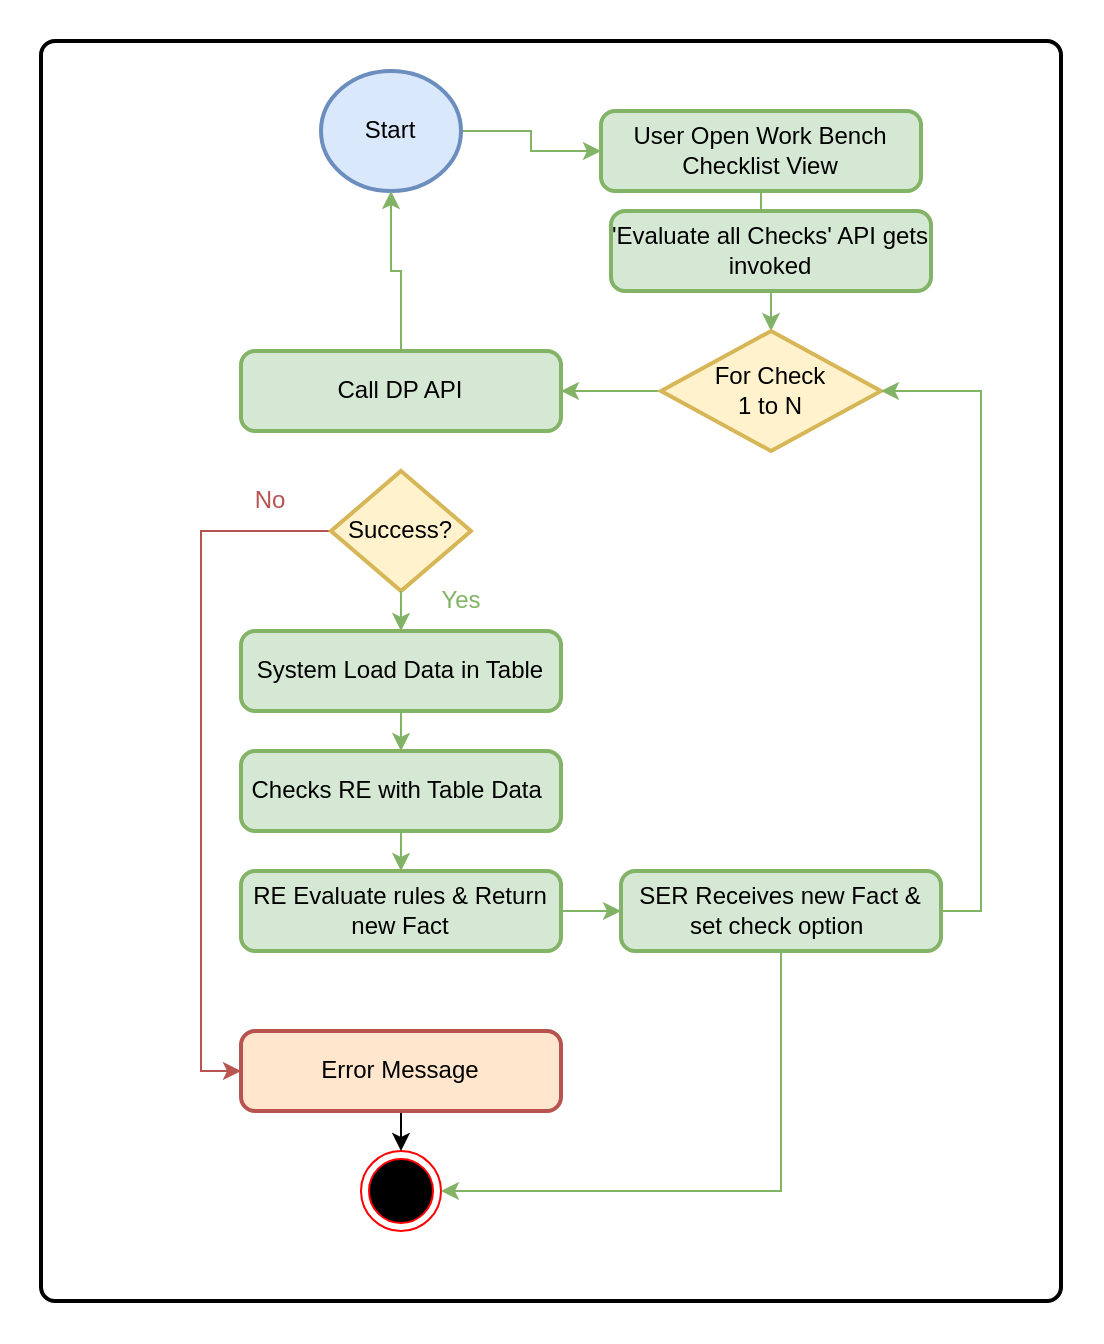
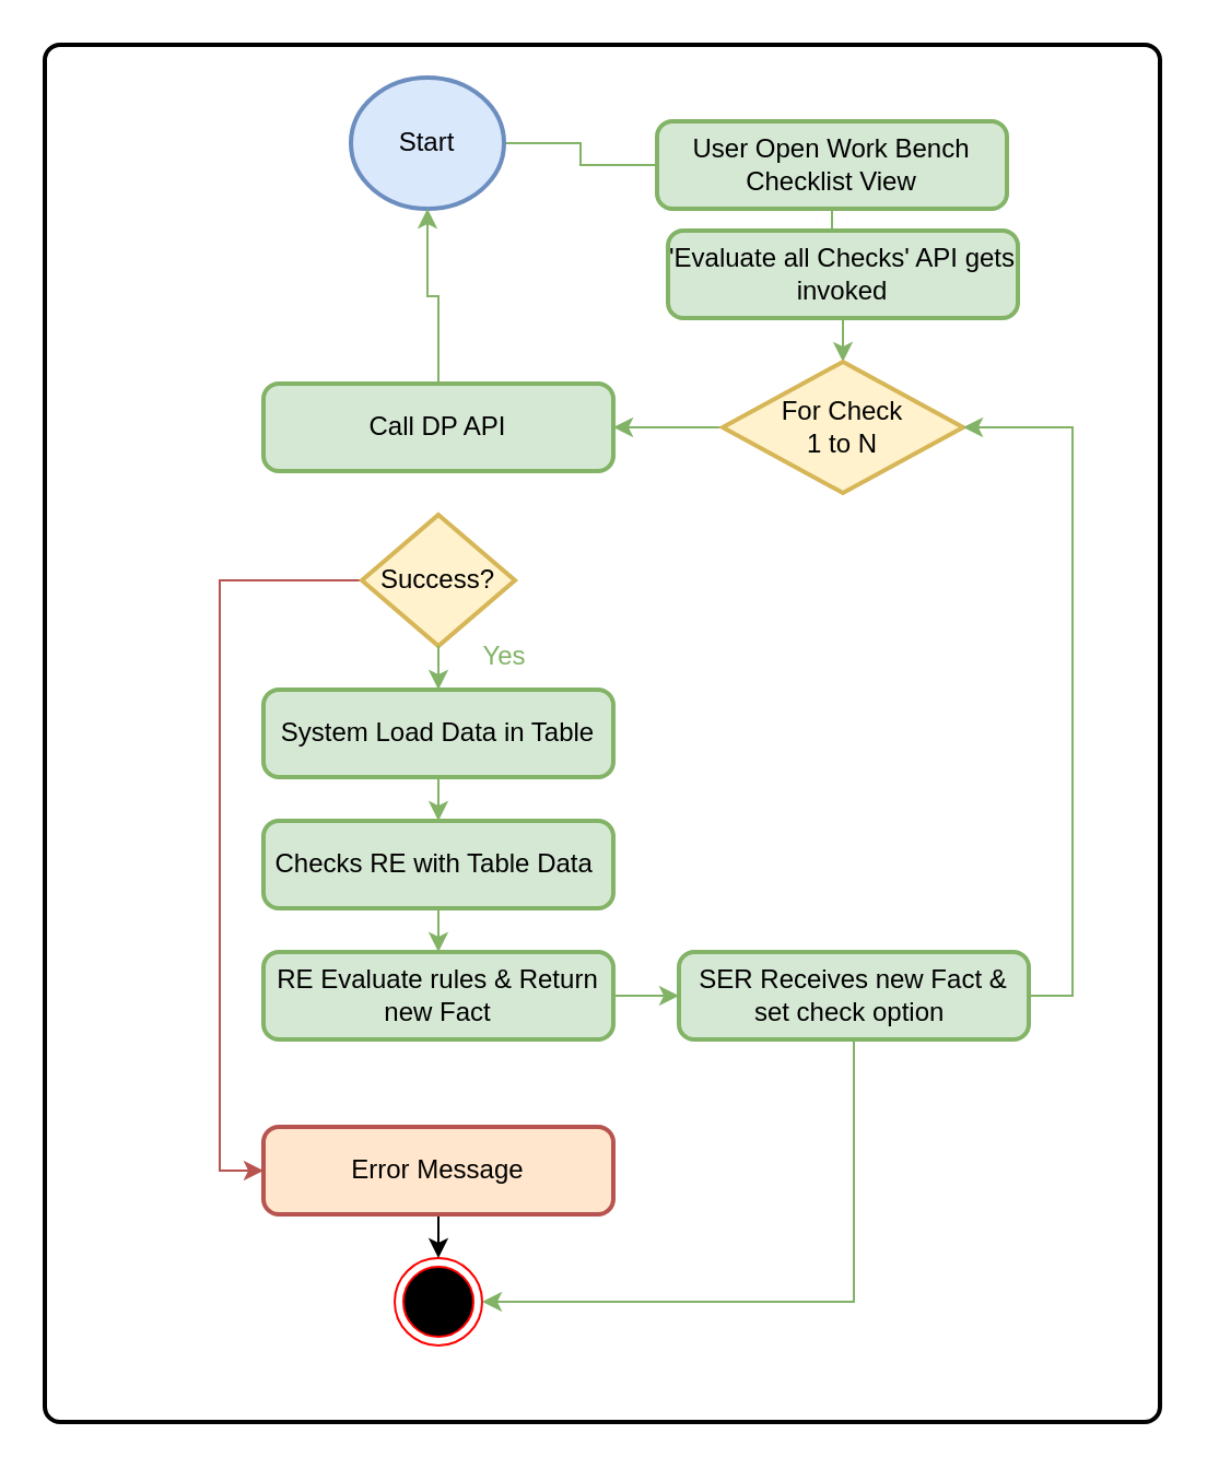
  <mxCell id="0" />
  <mxCell id="1" parent="0" />
  <mxCell id="2" value="gg&amp;nbsp;" style="rounded=1;whiteSpace=wrap;html=1;absoluteArcSize=1;arcSize=14;strokeWidth=2;" parent="1" vertex="1"><mxGeometry x="20" y="20" width="510" height="630" as="geometry" /></mxCell>
- <mxCell id="3" value="" style="edgeStyle=orthogonalEdgeStyle;rounded=0;orthogonalLoop=1;jettySize=auto;html=1;fillColor=#d5e8d4;strokeColor=#82b366;" parent="1" source="4" target="6" edge="1"><mxGeometry relative="1" as="geometry" /></mxCell>
+ <mxCell id="3" value="" style="edgeStyle=orthogonalEdgeStyle;rounded=0;orthogonalLoop=1;jettySize=auto;html=1;fillColor=#d5e8d4;strokeColor=#82b366;endArrow=none;" parent="1" source="4" target="6" edge="1"><mxGeometry relative="1" as="geometry" /></mxCell>
  <mxCell id="4" value="Start" style="strokeWidth=2;html=1;shape=mxgraph.flowchart.start_2;whiteSpace=wrap;fillColor=#dae8fc;strokeColor=#6c8ebf;" parent="1" vertex="1"><mxGeometry x="160" y="35" width="70" height="60" as="geometry" /></mxCell>
  <mxCell id="5" value="" style="edgeStyle=orthogonalEdgeStyle;rounded=0;orthogonalLoop=1;jettySize=auto;html=1;fillColor=#d5e8d4;strokeColor=#82b366;" parent="1" source="6" target="8" edge="1"><mxGeometry relative="1" as="geometry" /></mxCell>
  <mxCell id="6" value="User Open Work Bench Checklist View" style="rounded=1;whiteSpace=wrap;html=1;absoluteArcSize=1;arcSize=14;strokeWidth=2;fillColor=#d5e8d4;strokeColor=#82b366;" parent="1" vertex="1"><mxGeometry x="300" y="55" width="160" height="40" as="geometry" /></mxCell>
  <mxCell id="7" value="" style="edgeStyle=orthogonalEdgeStyle;rounded=0;orthogonalLoop=1;jettySize=auto;html=1;fillColor=#d5e8d4;strokeColor=#82b366;" parent="1" source="8" edge="1"><mxGeometry relative="1" as="geometry"><mxPoint x="385" y="165" as="targetPoint" /></mxGeometry></mxCell>
  <mxCell id="8" value="'Evaluate all Checks' API gets invoked" style="rounded=1;whiteSpace=wrap;html=1;absoluteArcSize=1;arcSize=14;strokeWidth=2;fillColor=#d5e8d4;strokeColor=#82b366;" parent="1" vertex="1"><mxGeometry x="305" y="105" width="160" height="40" as="geometry" /></mxCell>
  <mxCell id="9" value="" style="edgeStyle=orthogonalEdgeStyle;rounded=0;orthogonalLoop=1;jettySize=auto;html=1;fillColor=#d5e8d4;strokeColor=#82b366;" parent="1" source="10" target="11" edge="1"><mxGeometry relative="1" as="geometry" /></mxCell>
  <mxCell id="10" value="System Load Data in Table" style="rounded=1;whiteSpace=wrap;html=1;absoluteArcSize=1;arcSize=14;strokeWidth=2;fillColor=#d5e8d4;strokeColor=#82b366;" parent="1" vertex="1"><mxGeometry x="120" y="315" width="160" height="40" as="geometry" /></mxCell>
  <mxCell id="11" value="Checks RE with Table Data&amp;nbsp;" style="rounded=1;whiteSpace=wrap;html=1;absoluteArcSize=1;arcSize=14;strokeWidth=2;fillColor=#d5e8d4;strokeColor=#82b366;" parent="1" vertex="1"><mxGeometry x="120" y="375" width="160" height="40" as="geometry" /></mxCell>
  <mxCell id="12" value="" style="ellipse;html=1;shape=endState;fillColor=#000000;strokeColor=#ff0000;" parent="1" vertex="1"><mxGeometry x="180" y="575" width="40" height="40" as="geometry" /></mxCell>
  <mxCell id="13" value="" style="edgeStyle=orthogonalEdgeStyle;rounded=0;orthogonalLoop=1;jettySize=auto;html=1;entryX=0;entryY=0.5;entryDx=0;entryDy=0;fillColor=#f8cecc;strokeColor=#b85450;" parent="1" source="14" target="27" edge="1"><mxGeometry relative="1" as="geometry"><mxPoint x="55" y="545" as="targetPoint" /><Array as="points"><mxPoint x="100" y="265" /><mxPoint x="100" y="535" /></Array></mxGeometry></mxCell>
  <mxCell id="14" value="Success?" style="strokeWidth=2;html=1;shape=mxgraph.flowchart.decision;whiteSpace=wrap;fillColor=#fff2cc;strokeColor=#d6b656;" parent="1" vertex="1"><mxGeometry x="165" y="235" width="70" height="60" as="geometry" /></mxCell>
  <mxCell id="15" value="" style="edgeStyle=orthogonalEdgeStyle;rounded=0;orthogonalLoop=1;jettySize=auto;html=1;exitX=0.5;exitY=1;exitDx=0;exitDy=0;exitPerimeter=0;entryX=0.5;entryY=0;entryDx=0;entryDy=0;fillColor=#d5e8d4;strokeColor=#82b366;" parent="1" source="14" target="10" edge="1"><mxGeometry relative="1" as="geometry"><mxPoint x="230" y="295" as="sourcePoint" /><mxPoint x="360" y="405" as="targetPoint" /></mxGeometry></mxCell>
  <mxCell id="16" value="&lt;font color=&quot;#82b366&quot;&gt;Yes&lt;/font&gt;" style="text;html=1;align=center;verticalAlign=middle;resizable=0;points=[];autosize=1;strokeColor=none;fillColor=none;labelBackgroundColor=default;" parent="1" vertex="1"><mxGeometry x="210" y="285" width="40" height="30" as="geometry" /></mxCell>
  <mxCell id="17" style="edgeStyle=orthogonalEdgeStyle;rounded=0;orthogonalLoop=1;jettySize=auto;html=1;entryX=0.5;entryY=0;entryDx=0;entryDy=0;" parent="1" target="12" edge="1"><mxGeometry relative="1" as="geometry"><mxPoint x="210" y="545" as="sourcePoint" /></mxGeometry></mxCell>
  <mxCell id="18" value="" style="edgeStyle=orthogonalEdgeStyle;rounded=0;orthogonalLoop=1;jettySize=auto;html=1;fillColor=#d5e8d4;strokeColor=#82b366;" parent="1" source="11" target="20" edge="1"><mxGeometry relative="1" as="geometry"><mxPoint x="220" y="495" as="sourcePoint" /><mxPoint x="220" y="565" as="targetPoint" /></mxGeometry></mxCell>
  <mxCell id="19" value="" style="edgeStyle=orthogonalEdgeStyle;rounded=0;orthogonalLoop=1;jettySize=auto;html=1;fillColor=#d5e8d4;strokeColor=#82b366;" parent="1" source="20" target="22" edge="1"><mxGeometry relative="1" as="geometry" /></mxCell>
  <mxCell id="20" value="RE Evaluate rules &amp;amp; Return new Fact" style="rounded=1;whiteSpace=wrap;html=1;absoluteArcSize=1;arcSize=14;strokeWidth=2;fillColor=#d5e8d4;strokeColor=#82b366;" parent="1" vertex="1"><mxGeometry x="120" y="435" width="160" height="40" as="geometry" /></mxCell>
  <mxCell id="21" value="" style="edgeStyle=orthogonalEdgeStyle;rounded=0;orthogonalLoop=1;jettySize=auto;html=1;exitX=0.5;exitY=1;exitDx=0;exitDy=0;fillColor=#d5e8d4;strokeColor=#82b366;" parent="1" source="22" edge="1"><mxGeometry relative="1" as="geometry"><mxPoint x="382.68" y="485" as="sourcePoint" /><mxPoint x="220.001" y="595" as="targetPoint" /><Array as="points"><mxPoint x="390" y="595" /></Array></mxGeometry></mxCell>
  <mxCell id="22" value="SER Receives new Fact &amp;amp; set check option&amp;nbsp;" style="rounded=1;whiteSpace=wrap;html=1;absoluteArcSize=1;arcSize=14;strokeWidth=2;fillColor=#d5e8d4;strokeColor=#82b366;" parent="1" vertex="1"><mxGeometry x="310" y="435" width="160" height="40" as="geometry" /></mxCell>
  <mxCell id="23" value="" style="edgeStyle=orthogonalEdgeStyle;rounded=0;orthogonalLoop=1;jettySize=auto;html=1;fillColor=#d5e8d4;strokeColor=#82b366;" parent="1" source="24" target="25" edge="1"><mxGeometry relative="1" as="geometry" /></mxCell>
  <mxCell id="24" value="For Check&lt;br&gt;1 to N" style="strokeWidth=2;html=1;shape=mxgraph.flowchart.decision;whiteSpace=wrap;fillColor=#fff2cc;strokeColor=#d6b656;" parent="1" vertex="1"><mxGeometry x="330" y="165" width="110" height="60" as="geometry" /></mxCell>
  <mxCell id="25" value="Call DP API" style="rounded=1;whiteSpace=wrap;html=1;absoluteArcSize=1;arcSize=14;strokeWidth=2;fillColor=#d5e8d4;strokeColor=#82b366;" parent="1" vertex="1"><mxGeometry x="120" y="175" width="160" height="40" as="geometry" /></mxCell>
  <mxCell id="26" style="edgeStyle=orthogonalEdgeStyle;rounded=0;orthogonalLoop=1;jettySize=auto;html=1;fillColor=#d5e8d4;strokeColor=#82b366;" parent="1" source="25" target="4" edge="1"><mxGeometry relative="1" as="geometry" /></mxCell>
  <mxCell id="27" value="Error Message" style="rounded=1;whiteSpace=wrap;html=1;absoluteArcSize=1;arcSize=14;strokeWidth=2;fillColor=#ffe6cc;strokeColor=#b85450;" parent="1" vertex="1"><mxGeometry x="120" y="515" width="160" height="40" as="geometry" /></mxCell>
  <mxCell id="28" style="edgeStyle=orthogonalEdgeStyle;rounded=0;orthogonalLoop=1;jettySize=auto;html=1;entryX=1;entryY=0.5;entryDx=0;entryDy=0;entryPerimeter=0;exitX=1;exitY=0.5;exitDx=0;exitDy=0;fillColor=#d5e8d4;strokeColor=#82b366;" parent="1" source="22" target="24" edge="1"><mxGeometry relative="1" as="geometry" /></mxCell>
- <mxCell id="29" value="&lt;font color=&quot;#b85450&quot;&gt;No&lt;/font&gt;" style="text;html=1;strokeColor=none;fillColor=none;align=center;verticalAlign=middle;whiteSpace=wrap;rounded=0;" parent="1" vertex="1"><mxGeometry x="105" y="235" width="60" height="30" as="geometry" /></mxCell>
